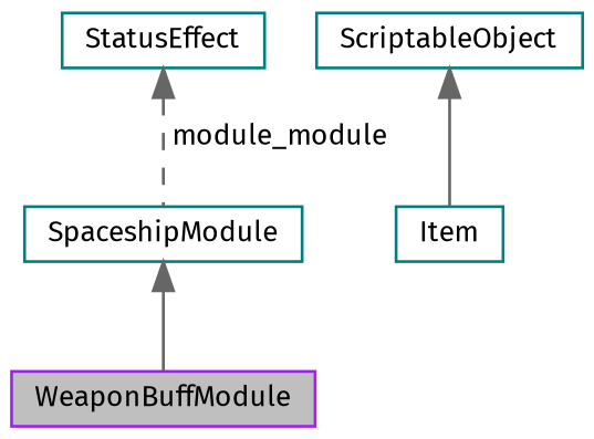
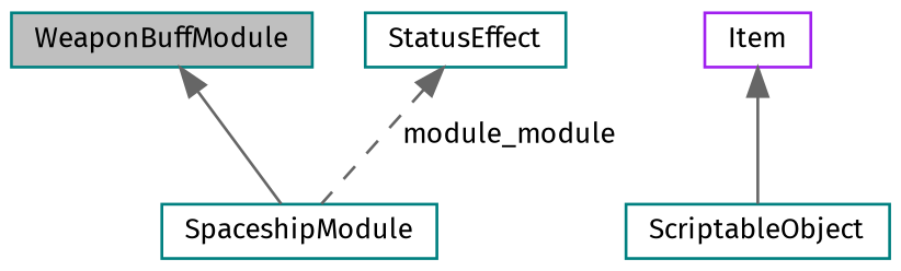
  digraph {
    fontname="Fira Sans"
    node [color=teal fillcolor=white fontname="Fira Sans" fontsize=10 shape=record style=filled]
    edge [color=gray40 dir=back fontname="Fira Sans" fontsize=10 labelfontname=Helvetica labelfontsize=10 style=solid]
-   n1 [color=purple fillcolor=grey75 fontcolor=black height=0.2 label=WeaponBuffModule width=0.4]
+   n1 [fillcolor=grey75 fontcolor=black height=0.2 label=WeaponBuffModule width=0.4]
    n2 [height=0.2 label=SpaceshipModule width=0.4]
-   n3 [height=0.2 label=Item width=0.4]
+   n3 [color=purple height=0.2 label=Item width=0.4]
    n4 [height=0.2 label=ScriptableObject width=0.4]
    n5 [height=0.2 label=StatusEffect width=0.4]
-   n2 -> n1
-   n4 -> n3
+   n1 -> n2
+   n3 -> n4
    n5 -> n2 [label=" module_module" style=dashed]
  }
